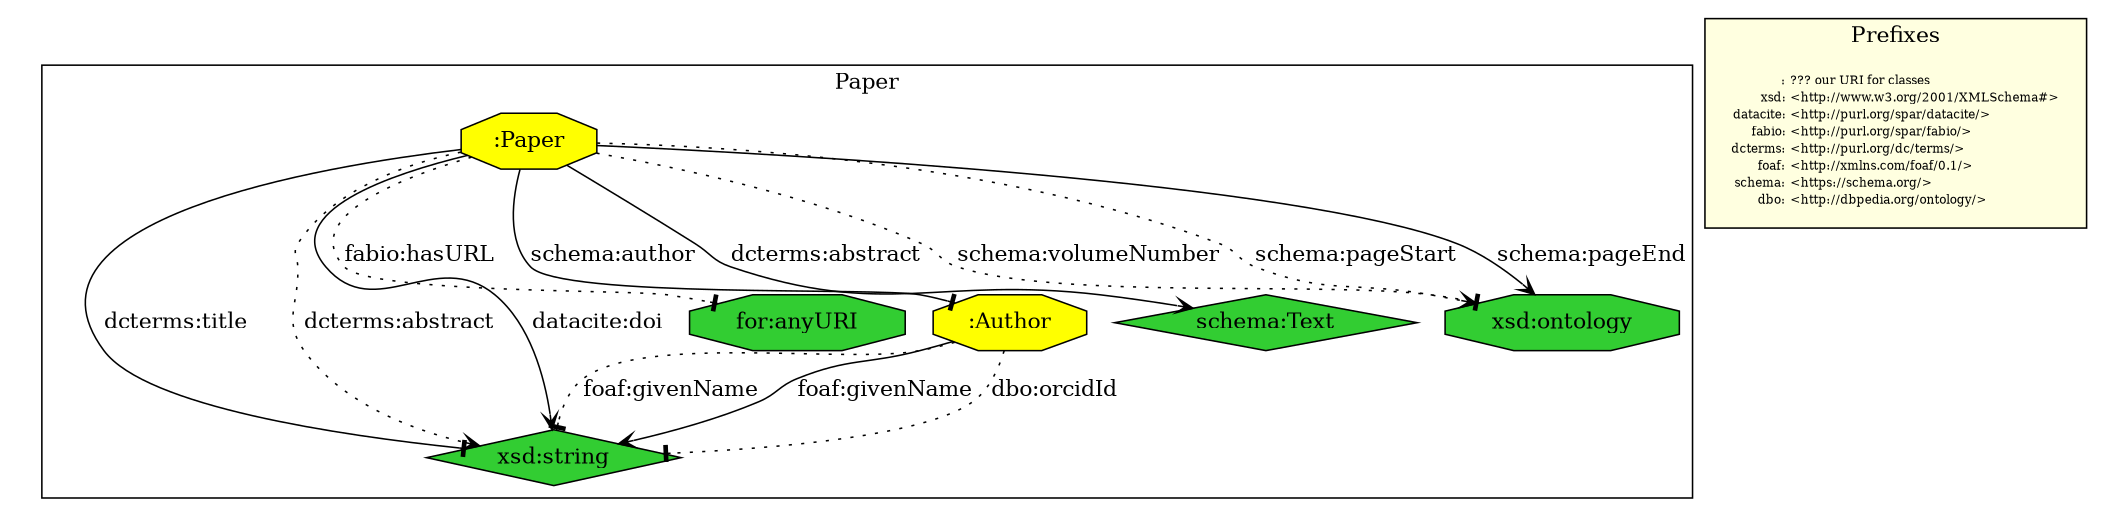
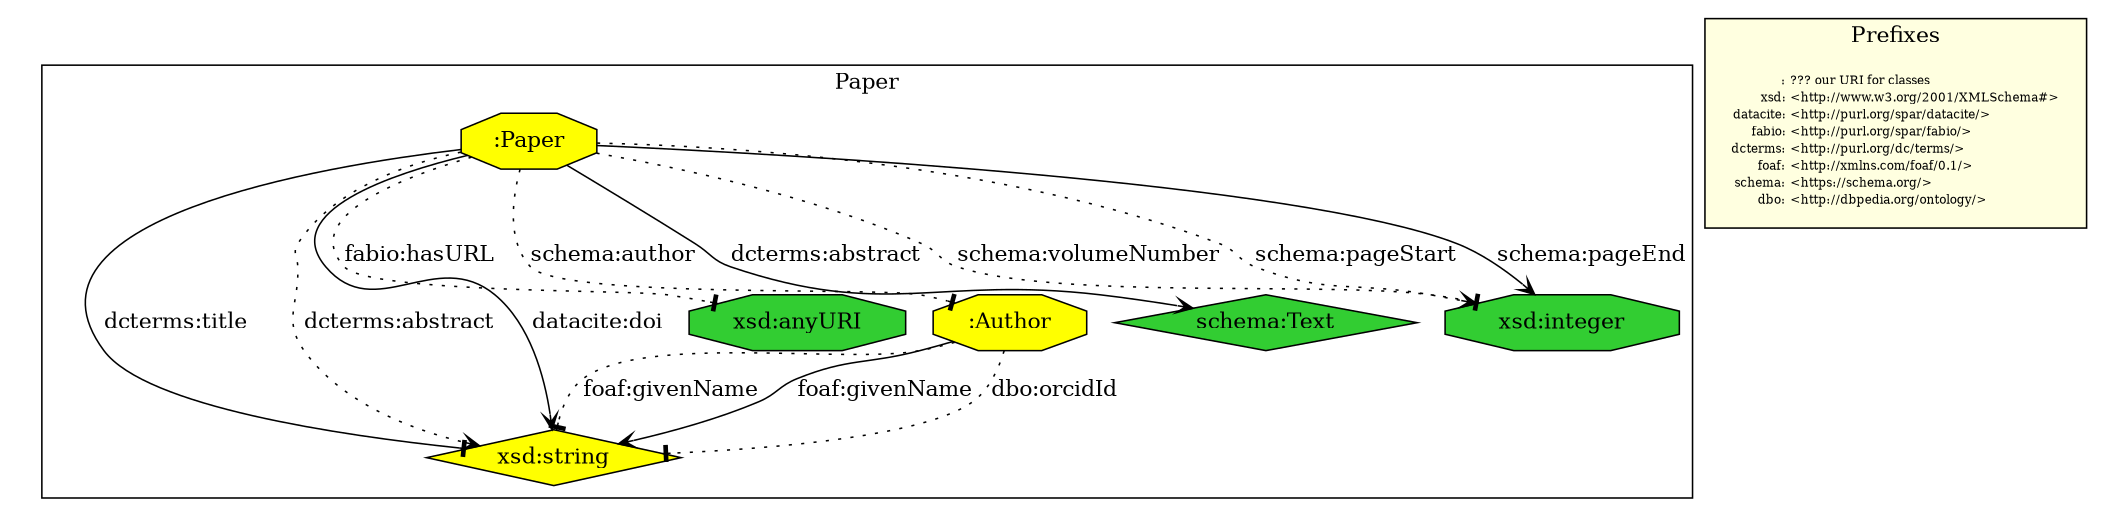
  digraph {
    node [fillcolor=limegreen shape=octagon style=filled]
    edge [arrowhead=tee shape=onormal style=dotted]
    ":Paper" [fillcolor=yellow]
-   "xsd:string" [shape=diamond]
-   "xsd:anyURI" [label="for:anyURI"]
+   "xsd:string" [fillcolor=yellow shape=diamond]
+   "xsd:anyURI"
    ":Author" [fillcolor=yellow]
    "schema:Text" [shape=diamond]
-   "xsd:integer" [label="xsd:ontology"]
+   "xsd:integer"
    n7 [label=<<FONT POINT-SIZE="8"> <TABLE BORDER="0" CELLSPACING="0" CELLPADDING="1">     <TR>         <TD ALIGN="right">:</TD>         <TD ALIGN="left">??? our URI for classes</TD>     </TR>     <TR>         <TD ALIGN="right">xsd:</TD>         <TD ALIGN="left">&lt;http://www.w3.org/2001/XMLSchema#&gt;</TD>     </TR>     <TR>         <TD ALIGN="right">datacite:</TD>         <TD ALIGN="left">&lt;http://purl.org/spar/datacite/&gt;</TD>     </TR>     <TR>         <TD ALIGN="right">fabio:</TD>         <TD ALIGN="left">&lt;http://purl.org/spar/fabio/&gt;</TD>     </TR>     <TR>         <TD ALIGN="right">dcterms:</TD>         <TD ALIGN="left">&lt;http://purl.org/dc/terms/&gt;</TD>     </TR>     <TR>         <TD ALIGN="right">foaf:</TD>         <TD ALIGN="left">&lt;http://xmlns.com/foaf/0.1/&gt;</TD>     </TR>     <TR>         <TD ALIGN="right">schema:</TD>         <TD ALIGN="left">&lt;https://schema.org/&gt;</TD>     </TR>     <TR>         <TD ALIGN="right">dbo:</TD>         <TD ALIGN="left">&lt;http://dbpedia.org/ontology/&gt;</TD>     </TR>      <!--     <TR>         <TD ALIGN="right">rdfs:</TD>         <TD ALIGN="left">&lt;http://www.w3.org/2000/01/rdf-schema#&gt;</TD>     </TR>     <TR>         <TD ALIGN="right">owl:</TD>         <TD ALIGN="left">&lt;http://www.w3.org/2002/07/owl#&gt;</TD>     </TR>     --> </TABLE></FONT>> shape=none fillcolor="" style=""]
    subgraph cluster_1 {
      label=Paper
      ":Paper"
      "xsd:string"
      "xsd:anyURI"
      ":Author"
      "schema:Text"
      "xsd:integer"
    }
    subgraph cluster_2 {
      fillcolor=lightyellow
      label=Prefixes
      style=filled
      n7
    }
    subgraph cluster_3 {
      label=Author
    }
    ":Paper" -> "xsd:string" [label="dcterms:title" style=solid]
    ":Paper" -> "xsd:string" [arrowhead=vee label="dcterms:abstract"]
    ":Paper" -> "xsd:string" [arrowhead=vee label="datacite:doi" style=solid]
    ":Paper" -> "xsd:anyURI" [label="fabio:hasURL"]
-   ":Paper" -> ":Author" [label="schema:author" shape=normal style=solid]
+   ":Paper" -> ":Author" [label="schema:author" shape=normal]
    ":Paper" -> "schema:Text" [arrowhead=vee label="dcterms:abstract" style=solid]
    ":Paper" -> "xsd:integer" [label="schema:volumeNumber"]
    ":Paper" -> "xsd:integer" [arrowhead=vee label="schema:pageStart"]
    ":Paper" -> "xsd:integer" [arrowhead=vee label="schema:pageEnd" style=solid]
    ":Author" -> "xsd:string" [label="foaf:givenName"]
    ":Author" -> "xsd:string" [arrowhead=vee label="foaf:givenName" style=solid]
    ":Author" -> "xsd:string" [label="dbo:orcidId"]
  }
